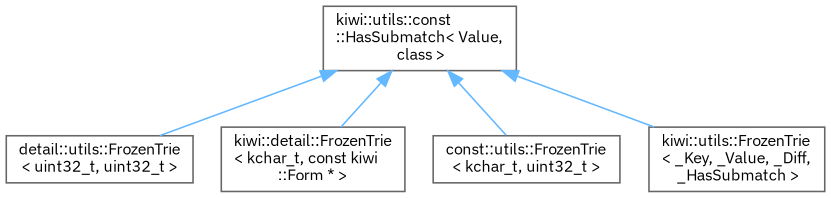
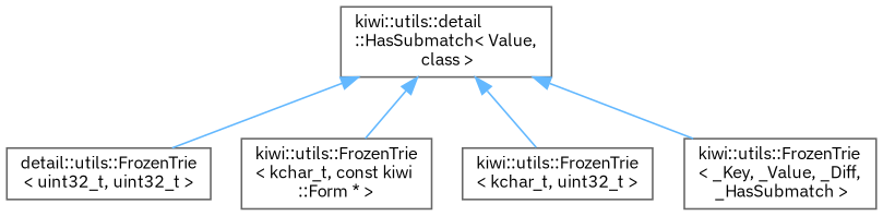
  digraph {
    fontname="IBM Plex Sans"
    rankdir=TB
    node [color=grey40 fillcolor=white fontname="IBM Plex Sans" fontsize=10 shape=box style=filled]
    edge [color=steelblue1 dir=back fontname="IBM Plex Sans" fontsize=10 labelfontname=Helvetica labelfontsize=10 style=solid]
-   n1 [height=0.2 label="kiwi::utils::const\l::HasSubmatch\< Value,\l class \>" width=0.4]
+   n1 [height=0.2 label="kiwi::utils::detail\l::HasSubmatch\< Value,\l class \>" width=0.4]
    n2 [height=0.2 label="detail::utils::FrozenTrie\l\< uint32_t, uint32_t \>" width=0.4]
-   n3 [height=0.2 label="kiwi::detail::FrozenTrie\l\< kchar_t, const kiwi\l::Form * \>" width=0.4]
-   n4 [height=0.2 label="const::utils::FrozenTrie\l\< kchar_t, uint32_t \>" width=0.4]
+   n3 [height=0.2 label="kiwi::utils::FrozenTrie\l\< kchar_t, const kiwi\l::Form * \>" width=0.4]
+   n4 [height=0.2 label="kiwi::utils::FrozenTrie\l\< kchar_t, uint32_t \>" width=0.4]
    n5 [height=0.2 label="kiwi::utils::FrozenTrie\l\< _Key, _Value, _Diff,\l _HasSubmatch \>" width=0.4]
    n1 -> n2
    n1 -> n3
    n1 -> n4
    n1 -> n5
  }
